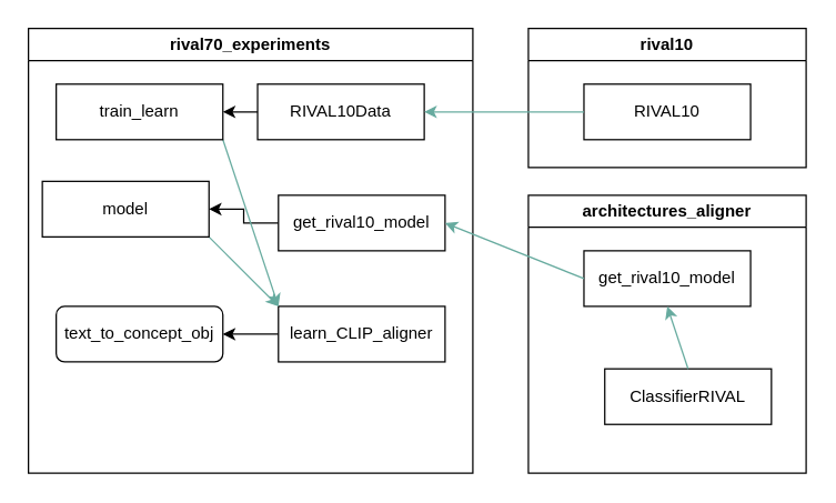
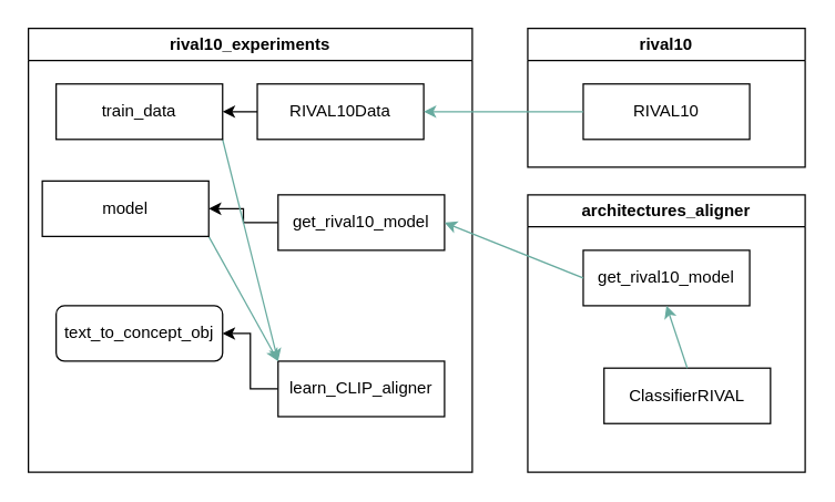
  <mxCell id="0" />
  <mxCell id="1" parent="0" />
- <mxCell id="2" value="rival70_experiments" style="swimlane;whiteSpace=wrap;html=1;" parent="1" vertex="1"><mxGeometry x="20" y="20" width="320" height="320" as="geometry"><mxRectangle x="40" y="40" width="150" height="30" as="alternateBounds" /></mxGeometry></mxCell>
+ <mxCell id="2" value="rival10_experiments" style="swimlane;whiteSpace=wrap;html=1;" parent="1" vertex="1"><mxGeometry x="20" y="20" width="320" height="320" as="geometry"><mxRectangle x="40" y="40" width="150" height="30" as="alternateBounds" /></mxGeometry></mxCell>
  <mxCell id="3" value="text_to_concept_obj" style="whiteSpace=wrap;html=1;rounded=1;" parent="2" vertex="1"><mxGeometry x="20" y="200" width="120" height="40" as="geometry" /></mxCell>
  <mxCell id="4" style="edgeStyle=orthogonalEdgeStyle;rounded=0;orthogonalLoop=1;jettySize=auto;html=1;entryX=1;entryY=0.5;entryDx=0;entryDy=0;" parent="2" source="5" target="3" edge="1"><mxGeometry relative="1" as="geometry" /></mxCell>
- <mxCell id="5" value="learn_CLIP_aligner" style="whiteSpace=wrap;html=1;" parent="2" vertex="1"><mxGeometry x="180" y="200" width="120" height="40" as="geometry" /></mxCell>
+ <mxCell id="5" value="learn_CLIP_aligner" style="whiteSpace=wrap;html=1;" parent="2" vertex="1"><mxGeometry x="180" y="240" width="120" height="40" as="geometry" /></mxCell>
  <mxCell id="6" style="rounded=0;orthogonalLoop=1;jettySize=auto;html=1;exitX=1;exitY=1;exitDx=0;exitDy=0;entryX=0;entryY=0;entryDx=0;entryDy=0;strokeColor=#67AB9F;" parent="2" source="7" target="5" edge="1"><mxGeometry relative="1" as="geometry" /></mxCell>
  <mxCell id="7" value="model" style="whiteSpace=wrap;html=1;" parent="2" vertex="1"><mxGeometry x="10" y="110" width="120" height="40" as="geometry" /></mxCell>
  <mxCell id="8" style="edgeStyle=orthogonalEdgeStyle;rounded=0;orthogonalLoop=1;jettySize=auto;html=1;entryX=1;entryY=0.5;entryDx=0;entryDy=0;" parent="2" source="9" target="7" edge="1"><mxGeometry relative="1" as="geometry" /></mxCell>
  <mxCell id="9" value="get_rival10_model" style="whiteSpace=wrap;html=1;" parent="2" vertex="1"><mxGeometry x="180" y="120" width="120" height="40" as="geometry" /></mxCell>
  <mxCell id="10" style="rounded=0;orthogonalLoop=1;jettySize=auto;html=1;exitX=1;exitY=1;exitDx=0;exitDy=0;entryX=0;entryY=0;entryDx=0;entryDy=0;strokeColor=#67AB9F;" parent="2" source="11" target="5" edge="1"><mxGeometry relative="1" as="geometry" /></mxCell>
- <mxCell id="11" value="train_learn" style="whiteSpace=wrap;html=1;" parent="2" vertex="1"><mxGeometry x="20" y="40" width="120" height="40" as="geometry" /></mxCell>
+ <mxCell id="11" value="train_data" style="whiteSpace=wrap;html=1;" parent="2" vertex="1"><mxGeometry x="20" y="40" width="120" height="40" as="geometry" /></mxCell>
  <mxCell id="12" style="edgeStyle=orthogonalEdgeStyle;rounded=0;orthogonalLoop=1;jettySize=auto;html=1;entryX=1;entryY=0.5;entryDx=0;entryDy=0;" parent="2" source="13" target="11" edge="1"><mxGeometry relative="1" as="geometry" /></mxCell>
  <mxCell id="13" value="RIVAL10Data" style="whiteSpace=wrap;html=1;" parent="2" vertex="1"><mxGeometry x="165" y="40" width="120" height="40" as="geometry" /></mxCell>
  <mxCell id="14" value="&lt;div&gt;rival10&lt;/div&gt;" style="swimlane;whiteSpace=wrap;html=1;" parent="1" vertex="1"><mxGeometry x="380" y="20" width="200" height="100" as="geometry"><mxRectangle x="400" y="40" width="80" height="30" as="alternateBounds" /></mxGeometry></mxCell>
  <mxCell id="15" value="RIVAL10" style="whiteSpace=wrap;html=1;" parent="14" vertex="1"><mxGeometry x="40" y="40" width="120" height="40" as="geometry" /></mxCell>
  <mxCell id="16" style="rounded=0;orthogonalLoop=1;jettySize=auto;html=1;exitX=0;exitY=0.5;exitDx=0;exitDy=0;entryX=1;entryY=0.5;entryDx=0;entryDy=0;strokeColor=#67AB9F;" parent="1" source="15" target="13" edge="1"><mxGeometry relative="1" as="geometry"><mxPoint x="170" y="110" as="sourcePoint" /><mxPoint x="210" y="230" as="targetPoint" /></mxGeometry></mxCell>
  <mxCell id="17" value="architectures_aligner" style="swimlane;whiteSpace=wrap;html=1;" vertex="1" parent="1"><mxGeometry x="380" y="140" width="200" height="200" as="geometry" /></mxCell>
  <mxCell id="18" value="get_rival10_model" style="whiteSpace=wrap;html=1;" vertex="1" parent="17"><mxGeometry x="40" y="40" width="120" height="40" as="geometry" /></mxCell>
  <mxCell id="19" value="ClassifierRIVAL" style="whiteSpace=wrap;html=1;" vertex="1" parent="17"><mxGeometry x="55" y="125" width="120" height="40" as="geometry" /></mxCell>
  <mxCell id="20" style="rounded=0;orthogonalLoop=1;jettySize=auto;html=1;entryX=0.5;entryY=1;entryDx=0;entryDy=0;strokeColor=#67AB9F;exitX=0.5;exitY=0;exitDx=0;exitDy=0;" edge="1" parent="17" source="19" target="18"><mxGeometry relative="1" as="geometry"><mxPoint x="260" y="90" as="sourcePoint" /><mxPoint x="-50" y="30" as="targetPoint" /></mxGeometry></mxCell>
  <mxCell id="21" style="rounded=0;orthogonalLoop=1;jettySize=auto;html=1;exitX=0;exitY=0.5;exitDx=0;exitDy=0;entryX=1;entryY=0.5;entryDx=0;entryDy=0;strokeColor=#67AB9F;" edge="1" parent="1" source="18" target="9"><mxGeometry relative="1" as="geometry"><mxPoint x="430" y="90" as="sourcePoint" /><mxPoint x="330" y="90" as="targetPoint" /></mxGeometry></mxCell>
